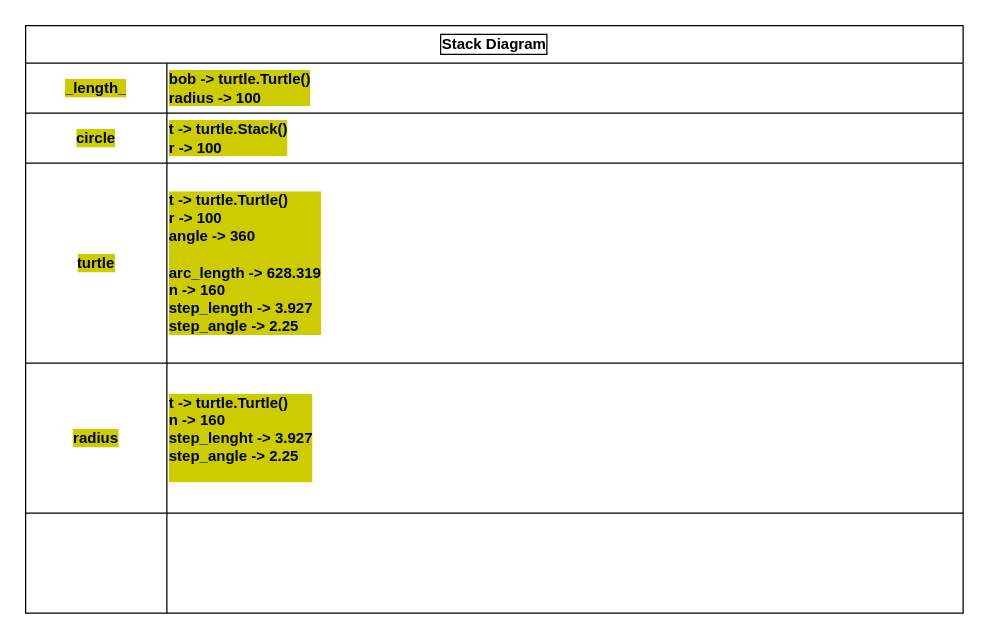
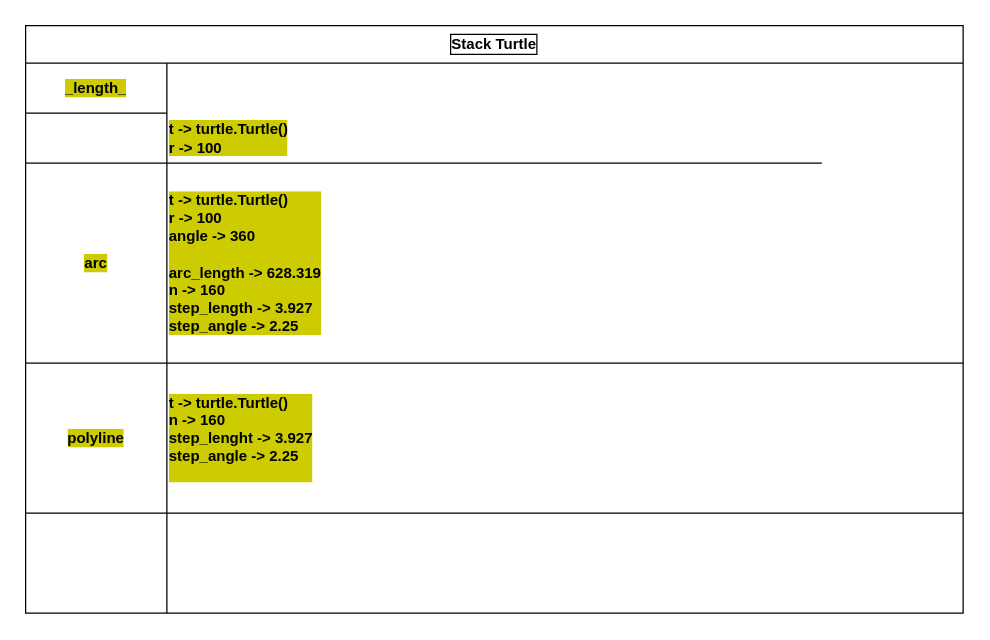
  <mxCell id="0" />
  <mxCell id="1" parent="0" />
- <mxCell id="2" value="Stack Diagram&lt;br&gt;" style="shape=table;html=1;whiteSpace=wrap;startSize=30;container=1;collapsible=0;childLayout=tableLayout;fontStyle=1;align=center;labelBackgroundColor=none;fontColor=#000000;labelBorderColor=#000000;" parent="1" vertex="1"><mxGeometry x="20" y="20" width="750" height="470" as="geometry" /></mxCell>
+ <mxCell id="2" value="Stack Turtle&lt;br&gt;" style="shape=table;html=1;whiteSpace=wrap;startSize=30;container=1;collapsible=0;childLayout=tableLayout;fontStyle=1;align=center;labelBackgroundColor=none;fontColor=#000000;labelBorderColor=#000000;" parent="1" vertex="1"><mxGeometry x="20" y="20" width="750" height="470" as="geometry" /></mxCell>
  <mxCell id="3" value="" style="shape=partialRectangle;html=1;whiteSpace=wrap;collapsible=0;dropTarget=0;pointerEvents=0;fillColor=none;top=0;left=0;bottom=0;right=0;points=[[0,0.5],[1,0.5]];portConstraint=eastwest;" parent="2" vertex="1"><mxGeometry y="30" width="750" height="40" as="geometry" /></mxCell>
  <mxCell id="4" value="&lt;span style=&quot;&quot;&gt;_length_&lt;/span&gt;" style="shape=partialRectangle;html=1;whiteSpace=wrap;connectable=0;fillColor=none;top=0;left=0;bottom=0;right=0;overflow=hidden;fontStyle=1;labelBackgroundColor=#CCCC00;labelBorderColor=none;fontColor=#000000;" parent="3" vertex="1"><mxGeometry width="113" height="40" as="geometry" /></mxCell>
- <mxCell id="5" value="&lt;span&gt;bob -&amp;gt; turtle.Turtle()&lt;br&gt;&lt;/span&gt;&lt;span&gt;radius -&amp;gt; 100&lt;br&gt;&lt;/span&gt;" style="shape=partialRectangle;html=1;whiteSpace=wrap;connectable=0;fillColor=none;top=0;left=0;bottom=0;right=0;overflow=hidden;align=left;fontStyle=1;labelBackgroundColor=#CCCC00;labelBorderColor=none;fontColor=#000000;" parent="3" vertex="1"><mxGeometry x="113" width="637" height="40" as="geometry" /></mxCell>
  <mxCell id="6" value="" style="shape=partialRectangle;html=1;whiteSpace=wrap;collapsible=0;dropTarget=0;pointerEvents=0;fillColor=none;top=0;left=0;bottom=0;right=0;points=[[0,0.5],[1,0.5]];portConstraint=eastwest;" parent="2" vertex="1"><mxGeometry y="70" width="750" height="40" as="geometry" /></mxCell>
- <mxCell id="7" value="&lt;span style=&quot;&quot;&gt;circle&lt;/span&gt;" style="shape=partialRectangle;html=1;whiteSpace=wrap;connectable=0;fillColor=none;top=0;left=0;bottom=0;right=0;overflow=hidden;fontStyle=1;labelBackgroundColor=#CCCC00;labelBorderColor=none;fontColor=#000000;" parent="6" vertex="1"><mxGeometry width="113" height="40" as="geometry" /></mxCell>
- <mxCell id="8" value="t -&amp;gt; turtle.Stack()&lt;br&gt;r -&amp;gt; 100" style="shape=partialRectangle;html=1;whiteSpace=wrap;connectable=0;fillColor=none;top=0;left=0;bottom=0;right=0;overflow=hidden;fontStyle=1;align=left;labelBackgroundColor=#CCCC00;labelBorderColor=none;fontColor=#000000;" parent="6" vertex="1"><mxGeometry x="113" width="637" height="40" as="geometry" /></mxCell>
+ <mxCell id="8" value="t -&amp;gt; turtle.Turtle()&lt;br&gt;r -&amp;gt; 100" style="shape=partialRectangle;html=1;whiteSpace=wrap;connectable=0;fillColor=none;top=0;left=0;bottom=0;right=0;overflow=hidden;fontStyle=1;align=left;labelBackgroundColor=#CCCC00;labelBorderColor=none;fontColor=#000000;" parent="6" vertex="1"><mxGeometry x="113" width="637" height="40" as="geometry" /></mxCell>
  <mxCell id="9" value="" style="shape=partialRectangle;html=1;whiteSpace=wrap;collapsible=0;dropTarget=0;pointerEvents=0;fillColor=none;top=0;left=0;bottom=0;right=0;points=[[0,0.5],[1,0.5]];portConstraint=eastwest;" parent="2" vertex="1"><mxGeometry y="110" width="750" height="160" as="geometry" /></mxCell>
- <mxCell id="10" value="turtle" style="shape=partialRectangle;html=1;whiteSpace=wrap;connectable=0;fillColor=none;top=0;left=0;bottom=0;right=0;overflow=hidden;fontStyle=1;labelBackgroundColor=#CCCC00;labelBorderColor=none;fontColor=#000000;" parent="9" vertex="1"><mxGeometry width="113" height="160" as="geometry" /></mxCell>
+ <mxCell id="10" value="arc" style="shape=partialRectangle;html=1;whiteSpace=wrap;connectable=0;fillColor=none;top=0;left=0;bottom=0;right=0;overflow=hidden;fontStyle=1;labelBackgroundColor=#CCCC00;labelBorderColor=none;fontColor=#000000;" parent="9" vertex="1"><mxGeometry width="113" height="160" as="geometry" /></mxCell>
  <mxCell id="11" value="t -&amp;gt; turtle.Turtle()&lt;br&gt;r -&amp;gt; 100&amp;nbsp;&lt;br&gt;angle -&amp;gt; 360&lt;br&gt;&lt;br&gt;&lt;span style=&quot;&quot;&gt;&lt;font&gt;arc_length -&amp;gt;&amp;nbsp;&lt;/font&gt;&lt;/span&gt;&lt;span class=&quot;pl-c1&quot; style=&quot;box-sizing: border-box&quot;&gt;628.319&lt;br&gt;&lt;span style=&quot;&quot;&gt; &lt;/span&gt;&lt;span class=&quot;pl-s1&quot; style=&quot;box-sizing: border-box&quot;&gt;&lt;span&gt;n -&amp;gt; &lt;/span&gt;&lt;span&gt;160&lt;/span&gt;&lt;br&gt;&lt;/span&gt;&lt;span style=&quot;&quot;&gt;step_length -&amp;gt;&amp;nbsp;&lt;/span&gt;&lt;span&gt;3.927&lt;br&gt;&lt;/span&gt;&lt;span style=&quot;&quot;&gt;step_angle -&amp;gt; &lt;/span&gt;2.25&lt;br&gt;&lt;/span&gt;" style="shape=partialRectangle;html=1;whiteSpace=wrap;connectable=0;fillColor=none;top=0;left=0;bottom=0;right=0;overflow=hidden;fontStyle=1;align=left;strokeColor=#FFFFFF;labelBackgroundColor=#CCCC00;labelBorderColor=none;fontColor=#000000;" parent="9" vertex="1"><mxGeometry x="113" width="637" height="160" as="geometry" /></mxCell>
  <mxCell id="12" style="shape=partialRectangle;html=1;whiteSpace=wrap;collapsible=0;dropTarget=0;pointerEvents=0;fillColor=none;top=0;left=0;bottom=0;right=0;points=[[0,0.5],[1,0.5]];portConstraint=eastwest;" parent="2" vertex="1"><mxGeometry y="270" width="750" height="120" as="geometry" /></mxCell>
- <mxCell id="13" value="radius" style="shape=partialRectangle;html=1;whiteSpace=wrap;connectable=0;fillColor=none;top=0;left=0;bottom=0;right=0;overflow=hidden;fontStyle=1;labelBackgroundColor=#CCCC00;labelBorderColor=none;fontColor=#000000;" parent="12" vertex="1"><mxGeometry width="113" height="120" as="geometry" /></mxCell>
+ <mxCell id="13" value="polyline" style="shape=partialRectangle;html=1;whiteSpace=wrap;connectable=0;fillColor=none;top=0;left=0;bottom=0;right=0;overflow=hidden;fontStyle=1;labelBackgroundColor=#CCCC00;labelBorderColor=none;fontColor=#000000;" parent="12" vertex="1"><mxGeometry width="113" height="120" as="geometry" /></mxCell>
  <mxCell id="14" value="&lt;font&gt;t -&amp;gt; turtle.Turtle()&lt;/font&gt;&lt;br&gt;&lt;font&gt;n -&amp;gt; 160&lt;/font&gt;&lt;br&gt;&lt;font&gt;step_lenght -&amp;gt; 3.927&lt;br&gt;&lt;/font&gt;step_angle -&amp;gt; 2.25&lt;br&gt;&lt;br&gt;" style="shape=partialRectangle;html=1;whiteSpace=wrap;connectable=0;fillColor=none;top=0;left=0;bottom=0;right=0;overflow=hidden;fontStyle=1;align=left;labelBackgroundColor=#CCCC00;labelBorderColor=none;fontColor=#000000;" parent="12" vertex="1"><mxGeometry x="113" width="637" height="120" as="geometry" /></mxCell>
  <mxCell id="15" style="shape=partialRectangle;html=1;whiteSpace=wrap;collapsible=0;dropTarget=0;pointerEvents=0;fillColor=none;top=0;left=0;bottom=0;right=0;points=[[0,0.5],[1,0.5]];portConstraint=eastwest;" parent="2" vertex="1"><mxGeometry y="390" width="750" height="80" as="geometry" /></mxCell>
  <mxCell id="16" style="shape=partialRectangle;html=1;whiteSpace=wrap;connectable=0;fillColor=none;top=0;left=0;bottom=0;right=0;overflow=hidden;fontStyle=1" parent="15" vertex="1"><mxGeometry width="113" height="80" as="geometry" /></mxCell>
  <mxCell id="17" style="shape=partialRectangle;html=1;whiteSpace=wrap;connectable=0;fillColor=none;top=0;left=0;bottom=0;right=0;overflow=hidden;fontStyle=1" parent="15" vertex="1"><mxGeometry x="113" width="637" height="80" as="geometry" /></mxCell>
